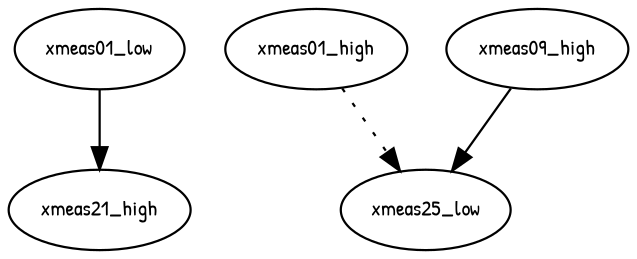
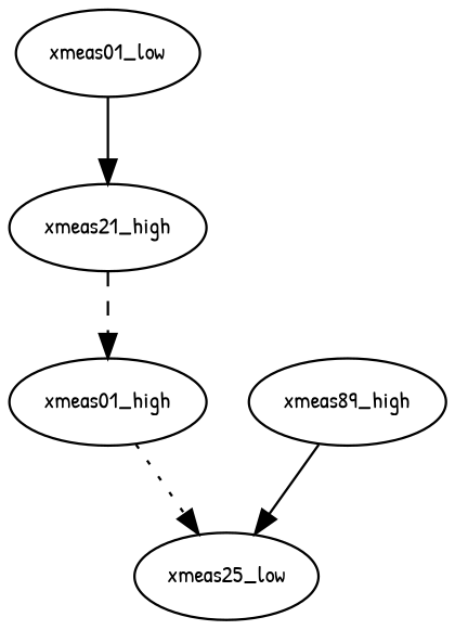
  digraph {
    fontname="Patrick Hand"
    node [fontname="Patrick Hand" fontsize=10 shape=oval]
    edge [fontname="Patrick Hand" style=solid]
    n1 [label=xmeas01_low width=0]
    n2 [label=xmeas21_high width=0]
    n3 [label=xmeas01_high width=0]
    n4 [label=xmeas25_low width=0]
-   n5 [label=xmeas09_high width=0]
+   n5 [label=xmeas89_high width=0]
    n1 -> n2
+   n2 -> n3 [style=dashed]
    n3 -> n4 [style=dotted]
    n5 -> n4
  }
